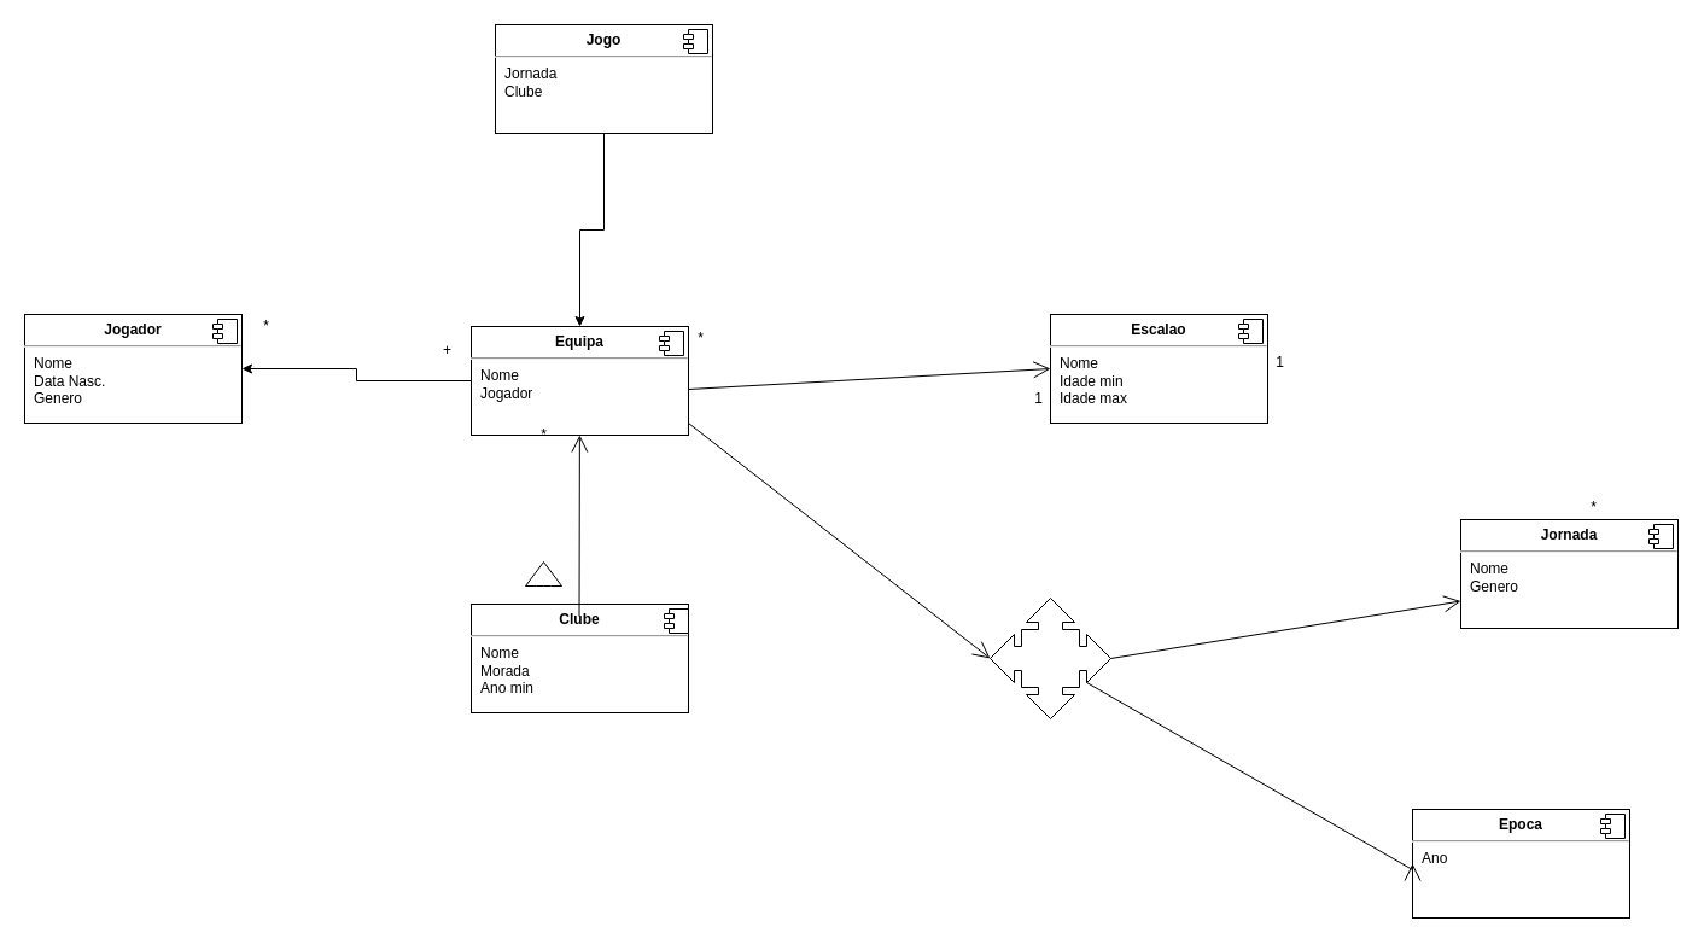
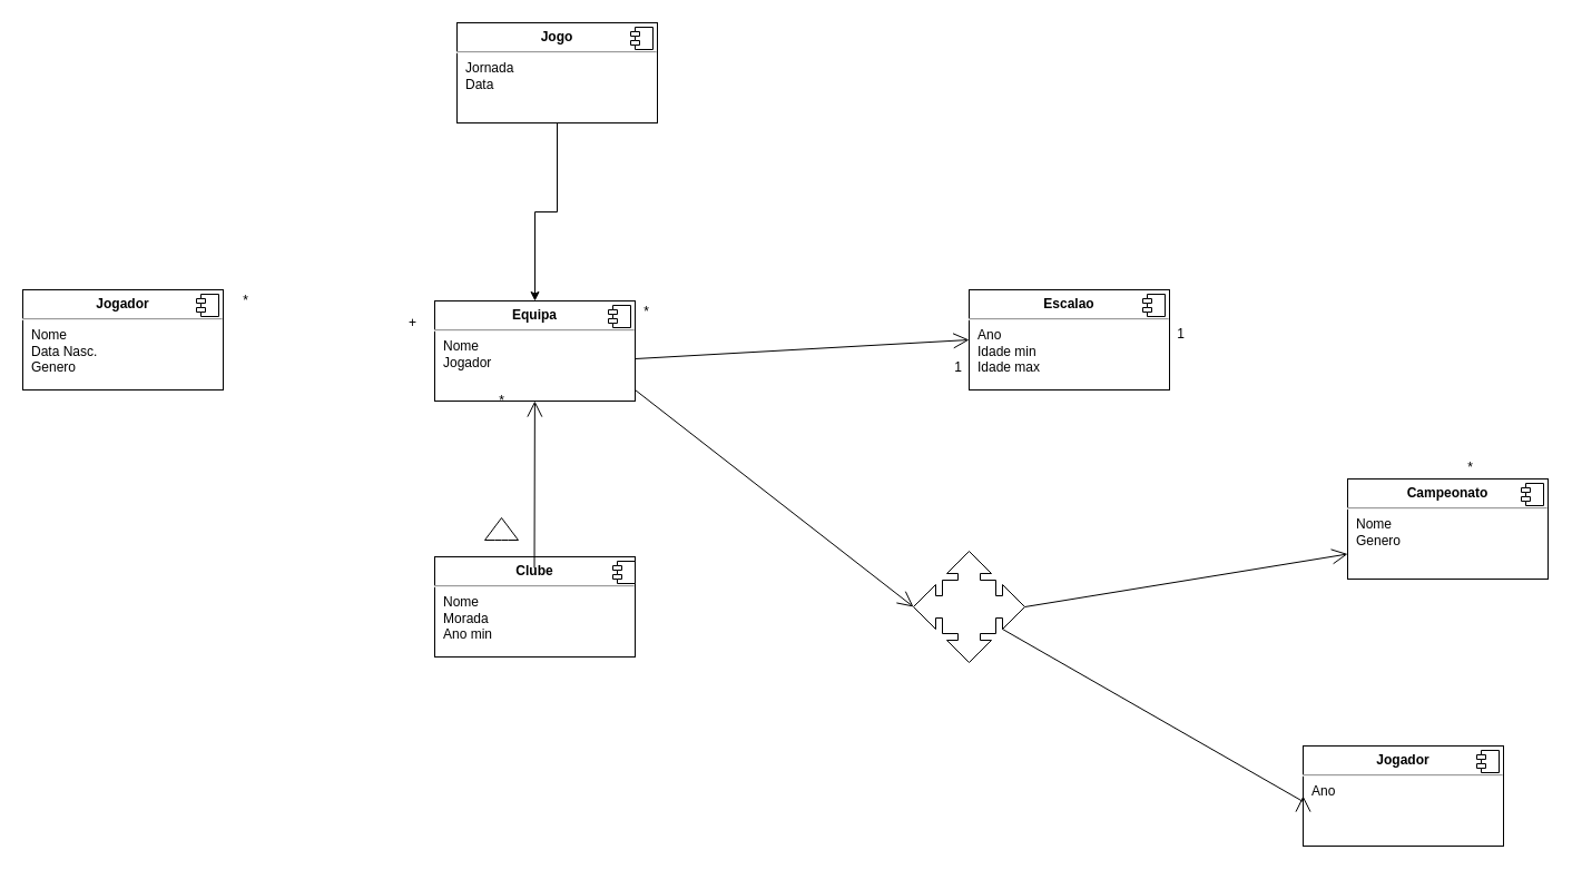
  <mxCell id="0" />
  <mxCell id="1" parent="0" />
  <mxCell id="2" value="&lt;p style=&quot;margin: 0px ; margin-top: 6px ; text-align: center&quot;&gt;&lt;b&gt;Clube&lt;/b&gt;&lt;/p&gt;&lt;hr&gt;&lt;p style=&quot;margin: 0px ; margin-left: 8px&quot;&gt;Nome&lt;br&gt;Morada&lt;/p&gt;&lt;p style=&quot;margin: 0px ; margin-left: 8px&quot;&gt;Ano min&lt;/p&gt;" style="align=left;overflow=fill;html=1;dropTarget=0;" vertex="1" parent="1"><mxGeometry x="390" y="500" width="180" height="90" as="geometry" /></mxCell>
  <mxCell id="3" value="" style="shape=component;jettyWidth=8;jettyHeight=4;" vertex="1" parent="2"><mxGeometry x="1" width="20" height="20" relative="1" as="geometry"><mxPoint x="-20" y="4" as="offset" /></mxGeometry></mxCell>
  <mxCell id="4" value="" style="endArrow=open;endFill=1;endSize=12;html=1;rounded=0;" edge="1" parent="1" target="6"><mxGeometry width="160" relative="1" as="geometry"><mxPoint x="479.5" y="510" as="sourcePoint" /><mxPoint x="479.5" y="360" as="targetPoint" /></mxGeometry></mxCell>
- <mxCell id="5" style="edgeStyle=orthogonalEdgeStyle;rounded=0;orthogonalLoop=1;jettySize=auto;html=1;entryX=1;entryY=0.5;entryDx=0;entryDy=0;" edge="1" parent="1" source="6" target="25"><mxGeometry relative="1" as="geometry" /></mxCell>
  <mxCell id="6" value="&lt;p style=&quot;margin: 0px ; margin-top: 6px ; text-align: center&quot;&gt;&lt;b&gt;Equipa&lt;/b&gt;&lt;/p&gt;&lt;hr&gt;&lt;p style=&quot;margin: 0px ; margin-left: 8px&quot;&gt;Nome&lt;br&gt;Jogador&lt;/p&gt;" style="align=left;overflow=fill;html=1;dropTarget=0;" vertex="1" parent="1"><mxGeometry x="390" y="270" width="180" height="90" as="geometry" /></mxCell>
  <mxCell id="7" value="" style="shape=component;jettyWidth=8;jettyHeight=4;" vertex="1" parent="6"><mxGeometry x="1" width="20" height="20" relative="1" as="geometry"><mxPoint x="-24" y="4" as="offset" /></mxGeometry></mxCell>
  <mxCell id="8" value="" style="html=1;shadow=0;dashed=0;align=center;verticalAlign=middle;shape=mxgraph.arrows2.arrow;dy=0.6;dx=40;notch=0;rotation=-90;" vertex="1" parent="1"><mxGeometry x="440" y="460" width="20" height="30" as="geometry" /></mxCell>
  <mxCell id="9" value="*" style="text;html=1;align=center;verticalAlign=middle;resizable=0;points=[];autosize=1;strokeColor=none;fillColor=none;" vertex="1" parent="1"><mxGeometry x="440" y="350" width="20" height="20" as="geometry" /></mxCell>
- <mxCell id="10" value="&lt;p style=&quot;margin: 0px ; margin-top: 6px ; text-align: center&quot;&gt;&lt;b&gt;Escalao&lt;/b&gt;&lt;/p&gt;&lt;hr&gt;&lt;p style=&quot;margin: 0px ; margin-left: 8px&quot;&gt;Nome&lt;br&gt;Idade min&lt;/p&gt;&lt;p style=&quot;margin: 0px ; margin-left: 8px&quot;&gt;Idade max&lt;/p&gt;" style="align=left;overflow=fill;html=1;dropTarget=0;" vertex="1" parent="1"><mxGeometry x="870" y="260" width="180" height="90" as="geometry" /></mxCell>
+ <mxCell id="10" value="&lt;p style=&quot;margin: 0px ; margin-top: 6px ; text-align: center&quot;&gt;&lt;b&gt;Escalao&lt;/b&gt;&lt;/p&gt;&lt;hr&gt;&lt;p style=&quot;margin: 0px ; margin-left: 8px&quot;&gt;Ano&lt;br&gt;Idade min&lt;/p&gt;&lt;p style=&quot;margin: 0px ; margin-left: 8px&quot;&gt;Idade max&lt;/p&gt;" style="align=left;overflow=fill;html=1;dropTarget=0;" vertex="1" parent="1"><mxGeometry x="870" y="260" width="180" height="90" as="geometry" /></mxCell>
  <mxCell id="11" value="" style="shape=component;jettyWidth=8;jettyHeight=4;" vertex="1" parent="10"><mxGeometry x="1" width="20" height="20" relative="1" as="geometry"><mxPoint x="-24" y="4" as="offset" /></mxGeometry></mxCell>
  <mxCell id="12" value="" style="endArrow=open;endFill=1;endSize=12;html=1;rounded=0;exitX=1;exitY=0.578;exitDx=0;exitDy=0;exitPerimeter=0;entryX=0;entryY=0.5;entryDx=0;entryDy=0;" edge="1" parent="1" source="6" target="10"><mxGeometry width="160" relative="1" as="geometry"><mxPoint x="580" y="310" as="sourcePoint" /><mxPoint x="790" y="310" as="targetPoint" /></mxGeometry></mxCell>
  <mxCell id="13" value="*" style="text;html=1;align=center;verticalAlign=middle;resizable=0;points=[];autosize=1;strokeColor=none;fillColor=none;" vertex="1" parent="1"><mxGeometry x="570" y="270" width="20" height="20" as="geometry" /></mxCell>
  <mxCell id="14" value="1" style="text;html=1;align=center;verticalAlign=middle;resizable=0;points=[];autosize=1;strokeColor=none;fillColor=none;" vertex="1" parent="1"><mxGeometry x="850" y="320" width="20" height="20" as="geometry" /></mxCell>
- <mxCell id="15" value="&lt;p style=&quot;margin: 0px ; margin-top: 6px ; text-align: center&quot;&gt;&lt;b&gt;Jornada&lt;/b&gt;&lt;/p&gt;&lt;hr&gt;&lt;p style=&quot;margin: 0px ; margin-left: 8px&quot;&gt;Nome&lt;br&gt;Genero&lt;/p&gt;" style="align=left;overflow=fill;html=1;dropTarget=0;" vertex="1" parent="1"><mxGeometry x="1210" y="430" width="180" height="90" as="geometry" /></mxCell>
+ <mxCell id="15" value="&lt;p style=&quot;margin: 0px ; margin-top: 6px ; text-align: center&quot;&gt;&lt;b&gt;Campeonato&lt;/b&gt;&lt;/p&gt;&lt;hr&gt;&lt;p style=&quot;margin: 0px ; margin-left: 8px&quot;&gt;Nome&lt;br&gt;Genero&lt;/p&gt;" style="align=left;overflow=fill;html=1;dropTarget=0;" vertex="1" parent="1"><mxGeometry x="1210" y="430" width="180" height="90" as="geometry" /></mxCell>
  <mxCell id="16" value="" style="shape=component;jettyWidth=8;jettyHeight=4;" vertex="1" parent="15"><mxGeometry x="1" width="20" height="20" relative="1" as="geometry"><mxPoint x="-24" y="4" as="offset" /></mxGeometry></mxCell>
- <mxCell id="17" value="&lt;p style=&quot;margin: 0px ; margin-top: 6px ; text-align: center&quot;&gt;&lt;b&gt;Epoca&lt;/b&gt;&lt;/p&gt;&lt;hr&gt;&lt;p style=&quot;margin: 0px ; margin-left: 8px&quot;&gt;Ano&lt;br&gt;&lt;/p&gt;" style="align=left;overflow=fill;html=1;dropTarget=0;" vertex="1" parent="1"><mxGeometry x="1170" y="670" width="180" height="90" as="geometry" /></mxCell>
+ <mxCell id="17" value="&lt;p style=&quot;margin: 0px ; margin-top: 6px ; text-align: center&quot;&gt;&lt;b&gt;Jogador&lt;/b&gt;&lt;/p&gt;&lt;hr&gt;&lt;p style=&quot;margin: 0px ; margin-left: 8px&quot;&gt;Ano&lt;br&gt;&lt;/p&gt;" style="align=left;overflow=fill;html=1;dropTarget=0;" vertex="1" parent="1"><mxGeometry x="1170" y="670" width="180" height="90" as="geometry" /></mxCell>
  <mxCell id="18" value="" style="shape=component;jettyWidth=8;jettyHeight=4;" vertex="1" parent="17"><mxGeometry x="1" width="20" height="20" relative="1" as="geometry"><mxPoint x="-24" y="4" as="offset" /></mxGeometry></mxCell>
  <mxCell id="19" value="1" style="text;html=1;align=center;verticalAlign=middle;resizable=0;points=[];autosize=1;strokeColor=none;fillColor=none;" vertex="1" parent="1"><mxGeometry x="1050" y="290" width="20" height="20" as="geometry" /></mxCell>
  <mxCell id="20" value="*" style="text;html=1;align=center;verticalAlign=middle;resizable=0;points=[];autosize=1;strokeColor=none;fillColor=none;" vertex="1" parent="1"><mxGeometry x="1310" y="410" width="20" height="20" as="geometry" /></mxCell>
  <mxCell id="21" value="" style="html=1;shadow=0;dashed=0;align=center;verticalAlign=middle;shape=mxgraph.arrows2.calloutQuadArrow;dy=10;dx=20;notch=24;arrowHead=10;" vertex="1" parent="1"><mxGeometry x="820" y="495" width="100" height="100" as="geometry" /></mxCell>
  <mxCell id="22" value="" style="endArrow=open;endFill=1;endSize=12;html=1;rounded=0;entryX=0;entryY=0.5;entryDx=0;entryDy=0;entryPerimeter=0;" edge="1" parent="1" target="21"><mxGeometry width="160" relative="1" as="geometry"><mxPoint x="570" y="350" as="sourcePoint" /><mxPoint x="730" y="360" as="targetPoint" /></mxGeometry></mxCell>
  <mxCell id="23" value="" style="endArrow=open;endFill=1;endSize=12;html=1;rounded=0;entryX=0;entryY=0.75;entryDx=0;entryDy=0;exitX=1;exitY=0.5;exitDx=0;exitDy=0;exitPerimeter=0;" edge="1" parent="1" source="21" target="15"><mxGeometry width="160" relative="1" as="geometry"><mxPoint x="1020" y="500" as="sourcePoint" /><mxPoint x="1180" y="500" as="targetPoint" /></mxGeometry></mxCell>
  <mxCell id="24" value="" style="endArrow=open;endFill=1;endSize=12;html=1;rounded=0;exitX=0;exitY=0;exitDx=80;exitDy=70;exitPerimeter=0;entryX=0;entryY=0.5;entryDx=0;entryDy=0;" edge="1" parent="1" source="21" target="17"><mxGeometry width="160" relative="1" as="geometry"><mxPoint x="1010" y="730" as="sourcePoint" /><mxPoint x="530" y="771.014" as="targetPoint" /><Array as="points"><mxPoint x="1170" y="720" /></Array></mxGeometry></mxCell>
  <mxCell id="25" value="&lt;p style=&quot;margin: 0px ; margin-top: 6px ; text-align: center&quot;&gt;&lt;b&gt;Jogador&lt;/b&gt;&lt;/p&gt;&lt;hr&gt;&lt;p style=&quot;margin: 0px ; margin-left: 8px&quot;&gt;Nome&lt;br&gt;Data Nasc.&lt;/p&gt;&lt;p style=&quot;margin: 0px ; margin-left: 8px&quot;&gt;Genero&lt;/p&gt;" style="align=left;overflow=fill;html=1;dropTarget=0;" vertex="1" parent="1"><mxGeometry x="20" y="260" width="180" height="90" as="geometry" /></mxCell>
  <mxCell id="26" value="" style="shape=component;jettyWidth=8;jettyHeight=4;" vertex="1" parent="25"><mxGeometry x="1" width="20" height="20" relative="1" as="geometry"><mxPoint x="-24" y="4" as="offset" /></mxGeometry></mxCell>
  <mxCell id="27" value="*" style="text;html=1;align=center;verticalAlign=middle;resizable=0;points=[];autosize=1;strokeColor=none;fillColor=none;" vertex="1" parent="1"><mxGeometry x="210" y="260" width="20" height="20" as="geometry" /></mxCell>
  <mxCell id="28" value="+" style="text;html=1;align=center;verticalAlign=middle;resizable=0;points=[];autosize=1;strokeColor=none;fillColor=none;" vertex="1" parent="1"><mxGeometry x="360" y="280" width="20" height="20" as="geometry" /></mxCell>
  <mxCell id="29" value="" style="edgeStyle=orthogonalEdgeStyle;rounded=0;orthogonalLoop=1;jettySize=auto;html=1;entryX=0.5;entryY=0;entryDx=0;entryDy=0;" edge="1" parent="1" source="30" target="6"><mxGeometry relative="1" as="geometry"><mxPoint x="500" y="210" as="targetPoint" /></mxGeometry></mxCell>
- <mxCell id="30" value="&lt;p style=&quot;margin: 0px ; margin-top: 6px ; text-align: center&quot;&gt;&lt;b&gt;Jogo&lt;/b&gt;&lt;/p&gt;&lt;hr&gt;&lt;p style=&quot;margin: 0px ; margin-left: 8px&quot;&gt;Jornada&lt;br&gt;Clube&lt;/p&gt;" style="align=left;overflow=fill;html=1;dropTarget=0;" vertex="1" parent="1"><mxGeometry x="410" y="20" width="180" height="90" as="geometry" /></mxCell>
+ <mxCell id="30" value="&lt;p style=&quot;margin: 0px ; margin-top: 6px ; text-align: center&quot;&gt;&lt;b&gt;Jogo&lt;/b&gt;&lt;/p&gt;&lt;hr&gt;&lt;p style=&quot;margin: 0px ; margin-left: 8px&quot;&gt;Jornada&lt;br&gt;Data&lt;/p&gt;" style="align=left;overflow=fill;html=1;dropTarget=0;" vertex="1" parent="1"><mxGeometry x="410" y="20" width="180" height="90" as="geometry" /></mxCell>
  <mxCell id="31" value="" style="shape=component;jettyWidth=8;jettyHeight=4;" vertex="1" parent="30"><mxGeometry x="1" width="20" height="20" relative="1" as="geometry"><mxPoint x="-24" y="4" as="offset" /></mxGeometry></mxCell>
